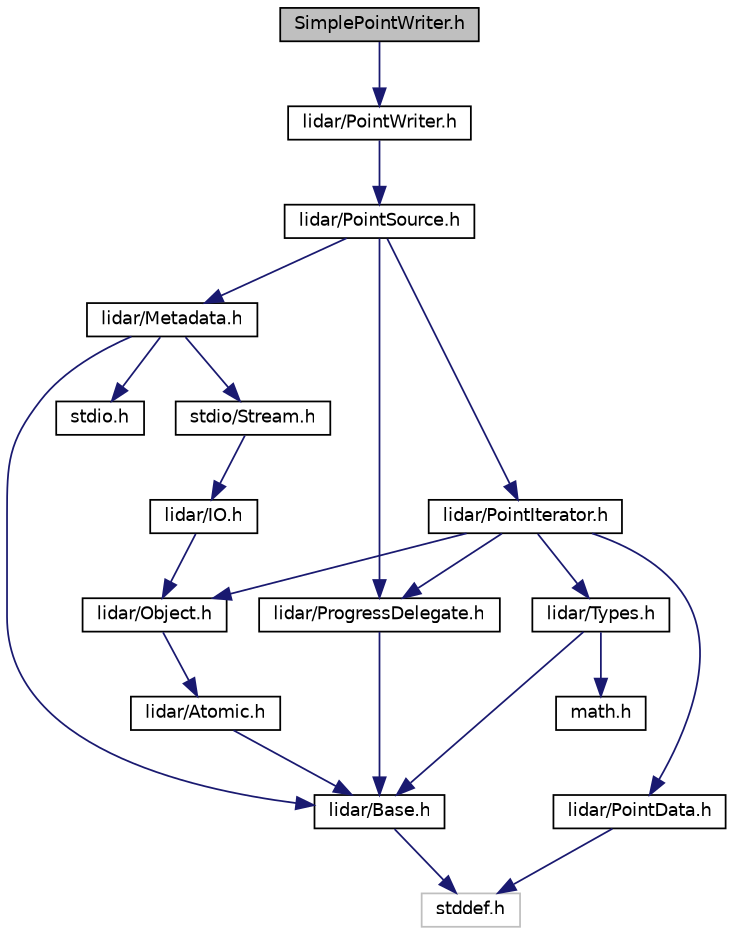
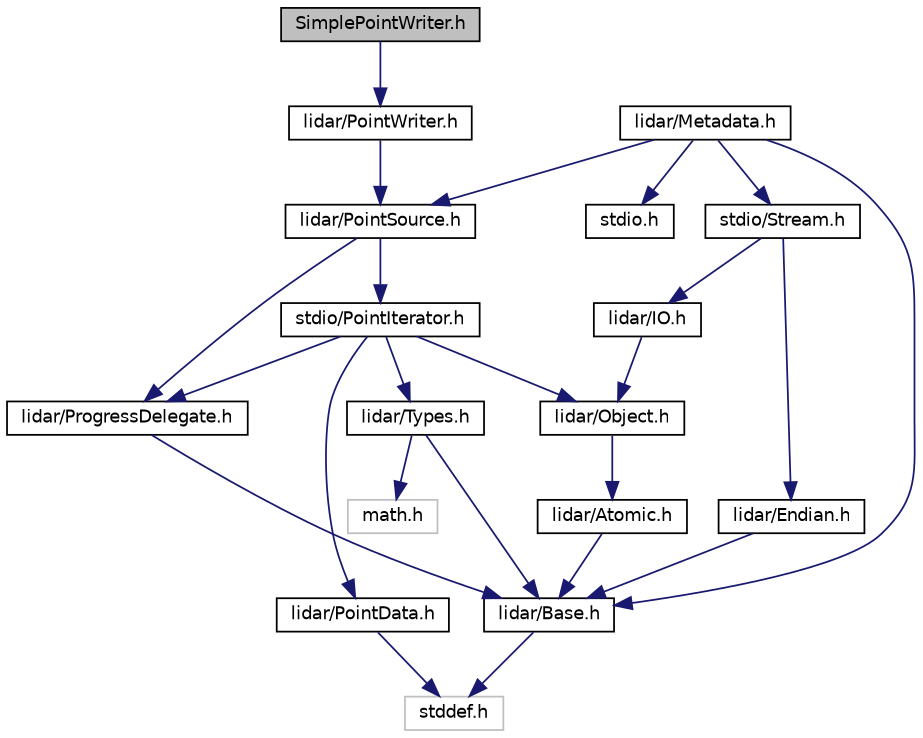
  digraph {
    node [color=black fontname=Helvetica fontsize=10 shape=record]
    edge [color=midnightblue fontname=Helvetica fontsize=10 labelfontname=Helvetica labelfontsize=10 style=solid]
    n1 [fillcolor=grey75 fontcolor=black height=0.2 label="SimplePointWriter.h" style=filled width=0.4]
    n2 [height=0.2 label="lidar/PointWriter.h" width=0.4]
    n3 [height=0.2 label="lidar/PointSource.h" width=0.4]
    n4 [height=0.2 label="lidar/Metadata.h" width=0.4]
-   n5 [height=0.2 label="lidar/PointIterator.h" width=0.4]
+   n5 [height=0.2 label="stdio/PointIterator.h" width=0.4]
    n6 [height=0.2 label="lidar/ProgressDelegate.h" width=0.4]
    n7 [height=0.2 label="lidar/Base.h" width=0.4]
    n8 [height=0.2 label="stdio/Stream.h" width=0.4]
    n9 [height=0.2 label="stdio.h" width=0.4]
    n10 [height=0.2 label="lidar/Object.h" width=0.4]
    n11 [height=0.2 label="lidar/Types.h" width=0.4]
    n12 [height=0.2 label="lidar/PointData.h" width=0.4]
    n13 [color=grey75 height=0.2 label="stddef.h" width=0.4]
    n14 [height=0.2 label="lidar/IO.h" width=0.4]
+   n15 [height=0.2 label="lidar/Endian.h" width=0.4]
    n16 [height=0.2 label="lidar/Atomic.h" width=0.4]
-   n17 [height=0.2 label="math.h" width=0.4]
+   n17 [color=grey75 height=0.2 label="math.h" width=0.4]
    n1 -> n2
    n2 -> n3
-   n3 -> n4
+   n4 -> n3
    n3 -> n5
    n3 -> n6
    n4 -> n7
    n4 -> n8
    n4 -> n9
    n5 -> n6
    n5 -> n10
    n5 -> n11
    n5 -> n12
    n6 -> n7
    n7 -> n13
    n8 -> n14
+   n8 -> n15
    n10 -> n16
    n11 -> n7
    n11 -> n17
    n12 -> n13
    n14 -> n10
+   n15 -> n7
    n16 -> n7
  }
